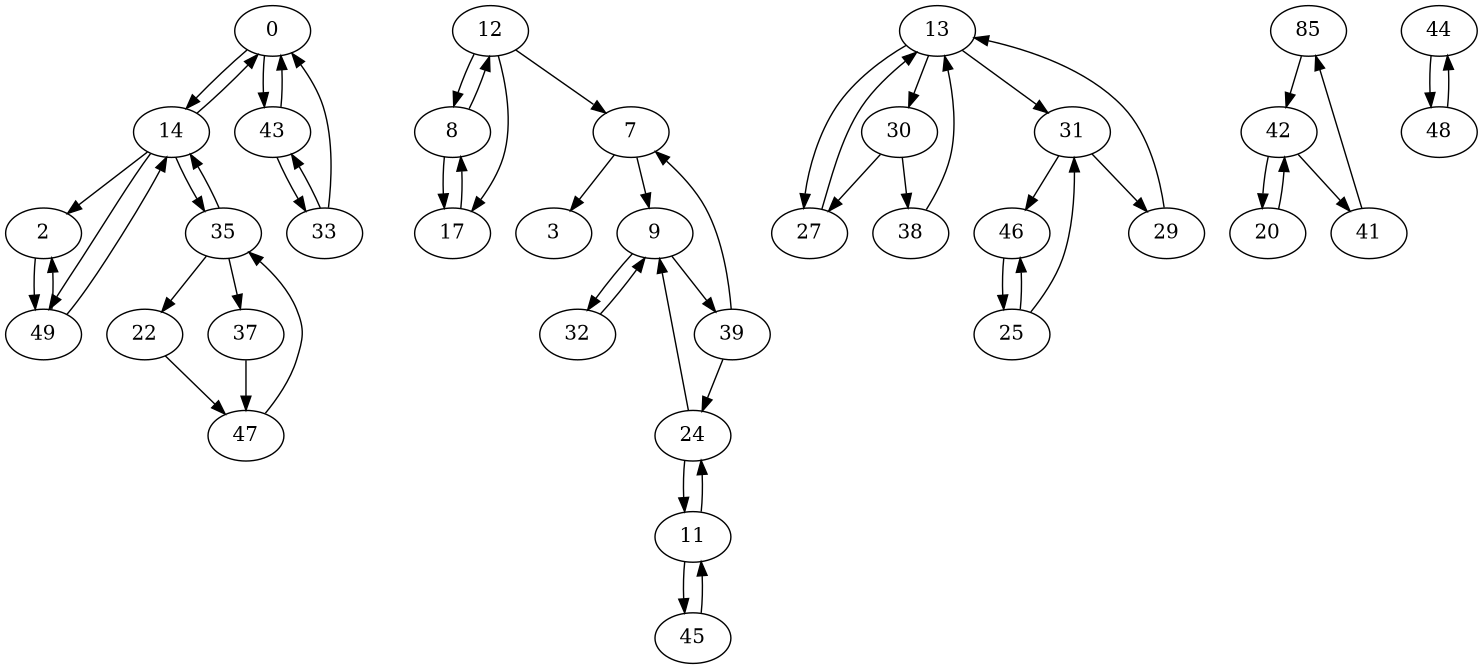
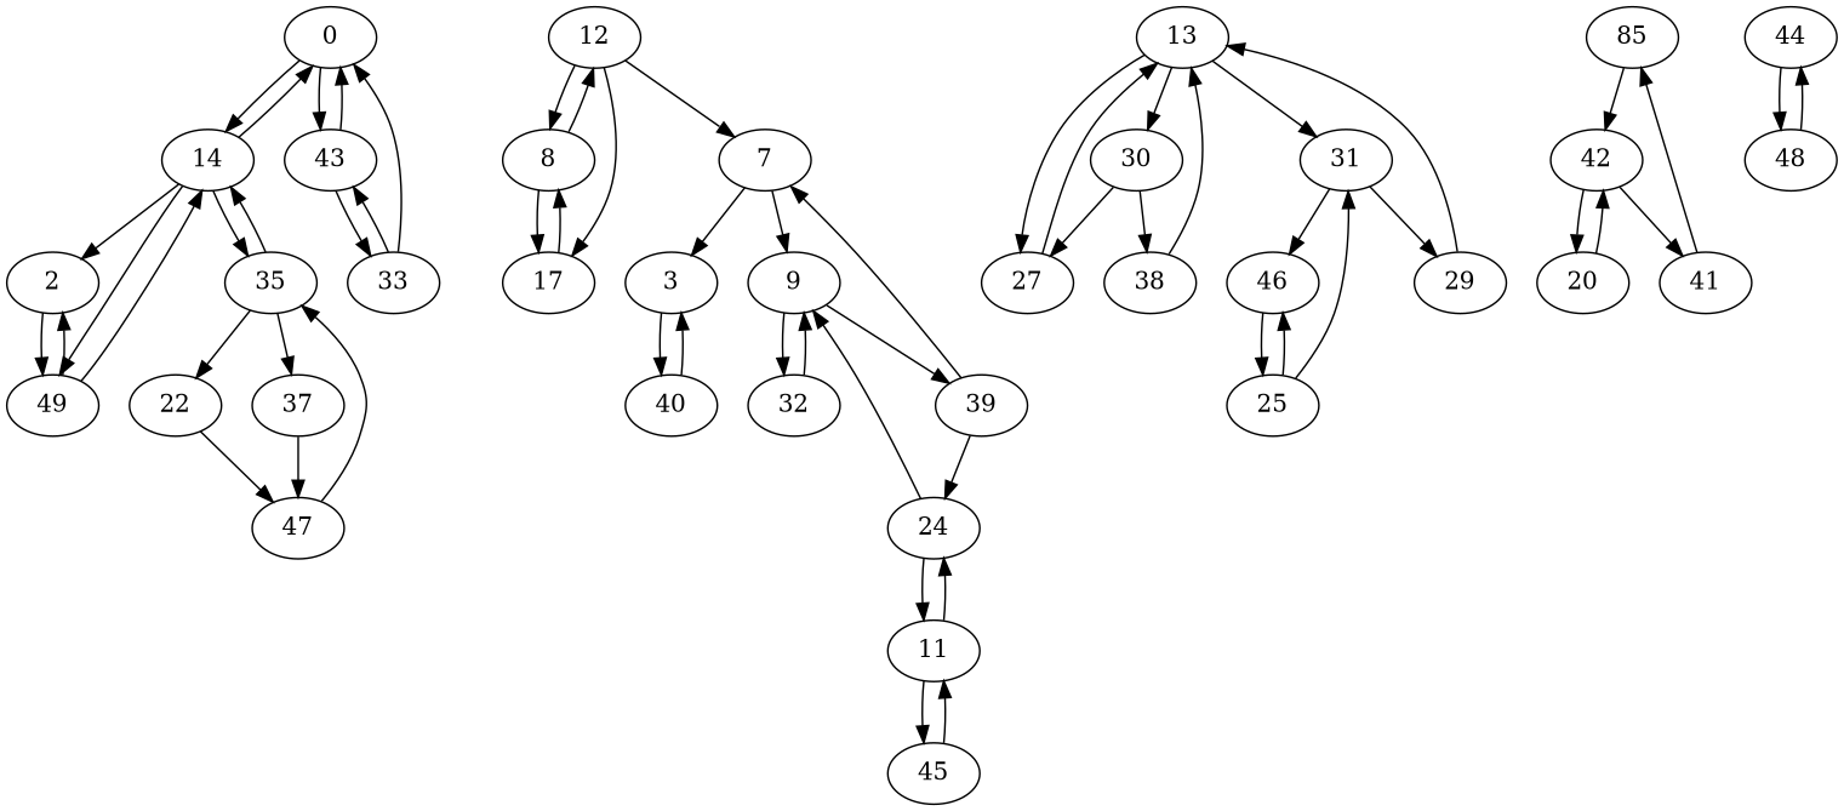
  digraph {
    0
    14
    43
    2
    49
    35
    33
    22
    37
    3
+   40
    7
    9
    32
    39
    24
    8
    12
    17
    11
    45
    13
    27
    30
    31
    38
    46
    29
    25
    47
    n31 [label=85]
    42
    20
    41
    44
    48
    0 -> 14
    0 -> 43
    14 -> 0
    14 -> 2
    14 -> 49
    14 -> 35
    43 -> 0
    43 -> 33
    2 -> 49
    49 -> 14
    49 -> 2
    35 -> 14
    35 -> 22
    35 -> 37
    33 -> 0
    33 -> 43
    22 -> 47
    37 -> 47
+   3 -> 40
+   40 -> 3
    7 -> 3
    7 -> 9
    9 -> 32
    9 -> 39
    32 -> 9
    39 -> 7
    39 -> 24
    24 -> 9
    24 -> 11
    8 -> 12
    8 -> 17
    12 -> 7
    12 -> 8
    12 -> 17
    17 -> 8
    11 -> 24
    11 -> 45
    45 -> 11
    13 -> 27
    13 -> 30
    13 -> 31
    27 -> 13
    30 -> 27
    30 -> 38
    31 -> 46
    31 -> 29
    38 -> 13
    46 -> 25
    29 -> 13
    25 -> 31
    25 -> 46
    47 -> 35
    n31 -> 42
    42 -> 20
    42 -> 41
    20 -> 42
    41 -> n31
    44 -> 48
    48 -> 44
  }
